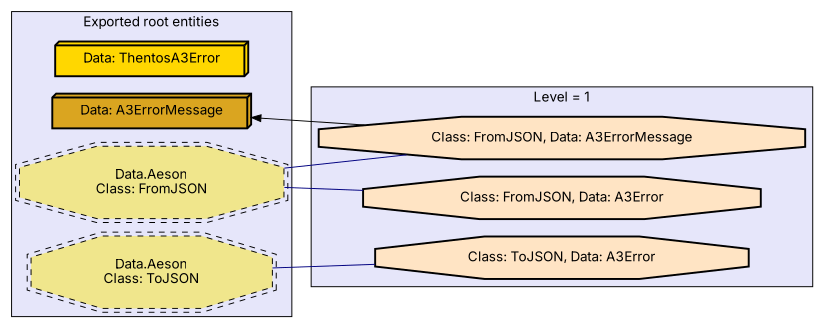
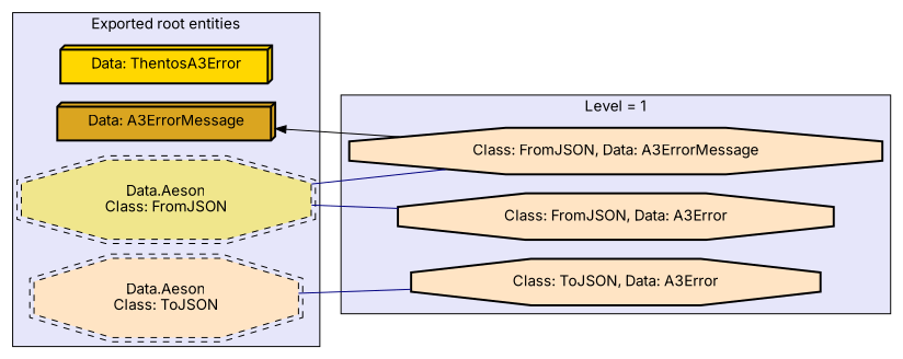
  digraph {
    fontname=Inter
    rankdir=LR
    node [fillcolor=bisque fontname=Inter margin="0.4,0.1" shape=octagon style="filled,bold"]
    edge [color=navy dir=none fontname=Inter penwidth=1]
    n1 [fillcolor=gold label="Data: ThentosA3Error" shape=box3d]
    n2 [fillcolor=goldenrod label="Data: A3ErrorMessage" shape=box3d]
    n3 [fillcolor=khaki label="Data.Aeson\nClass: FromJSON" shape=doubleoctagon style="filled,dashed"]
-   n4 [fillcolor=khaki label="Data.Aeson\nClass: ToJSON" shape=doubleoctagon style="filled,dashed"]
+   n4 [label="Data.Aeson\nClass: ToJSON" shape=doubleoctagon style="filled,dashed"]
    n5 [label="Class: FromJSON, Data: A3Error"]
    n6 [label="Class: FromJSON, Data: A3ErrorMessage"]
    n7 [label="Class: ToJSON, Data: A3Error"]
    subgraph cluster_1 {
      fillcolor=lavender
      label="Exported root entities"
      style=filled
      n1
      n2
      n3
      n4
    }
    subgraph cluster_2 {
      fillcolor=lavender
      label="Level = 1"
      style=filled
      n5
      n6
      n7
    }
    n3 -> n5
    n3 -> n6
    n4 -> n7
    n6 -> n2 [color=black dir=""]
  }
